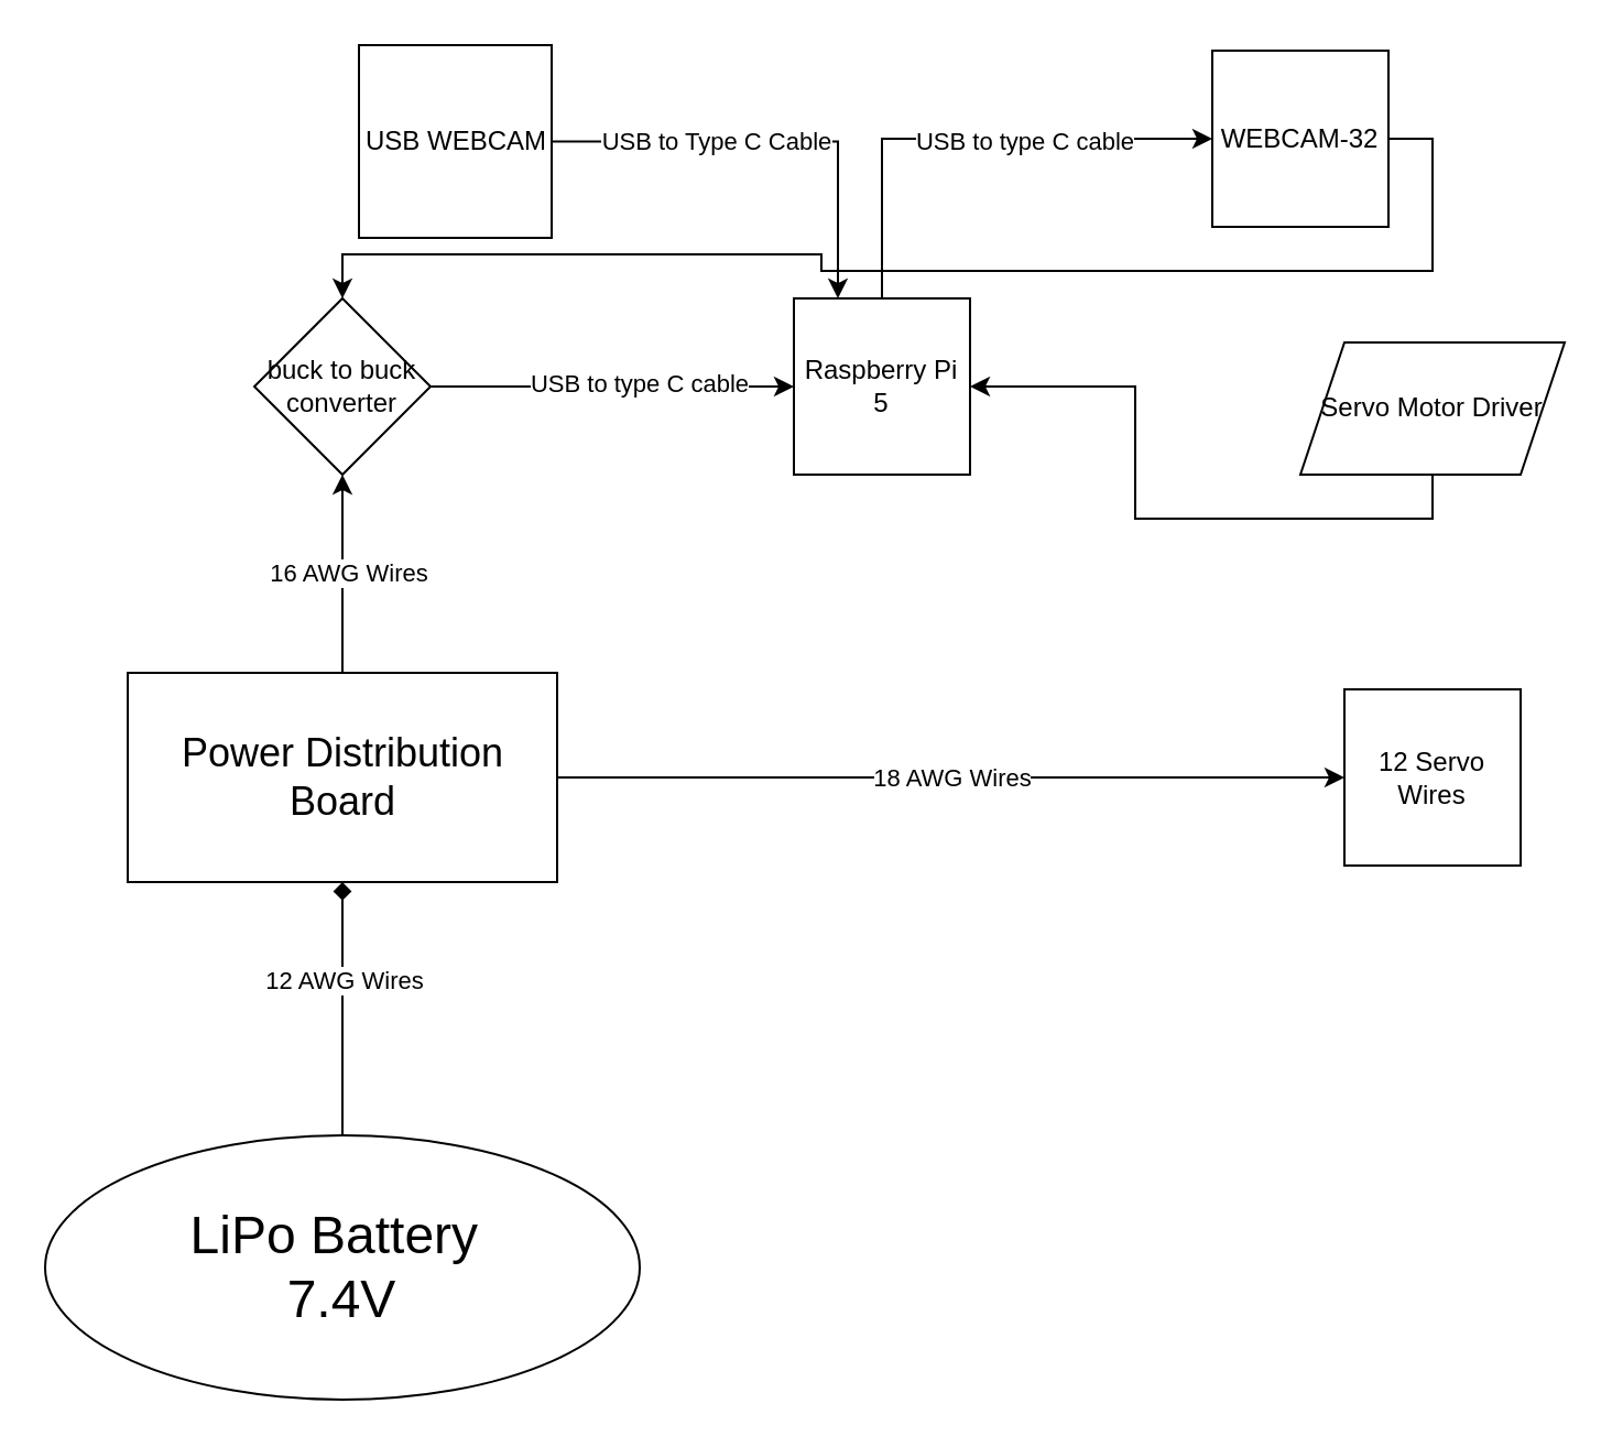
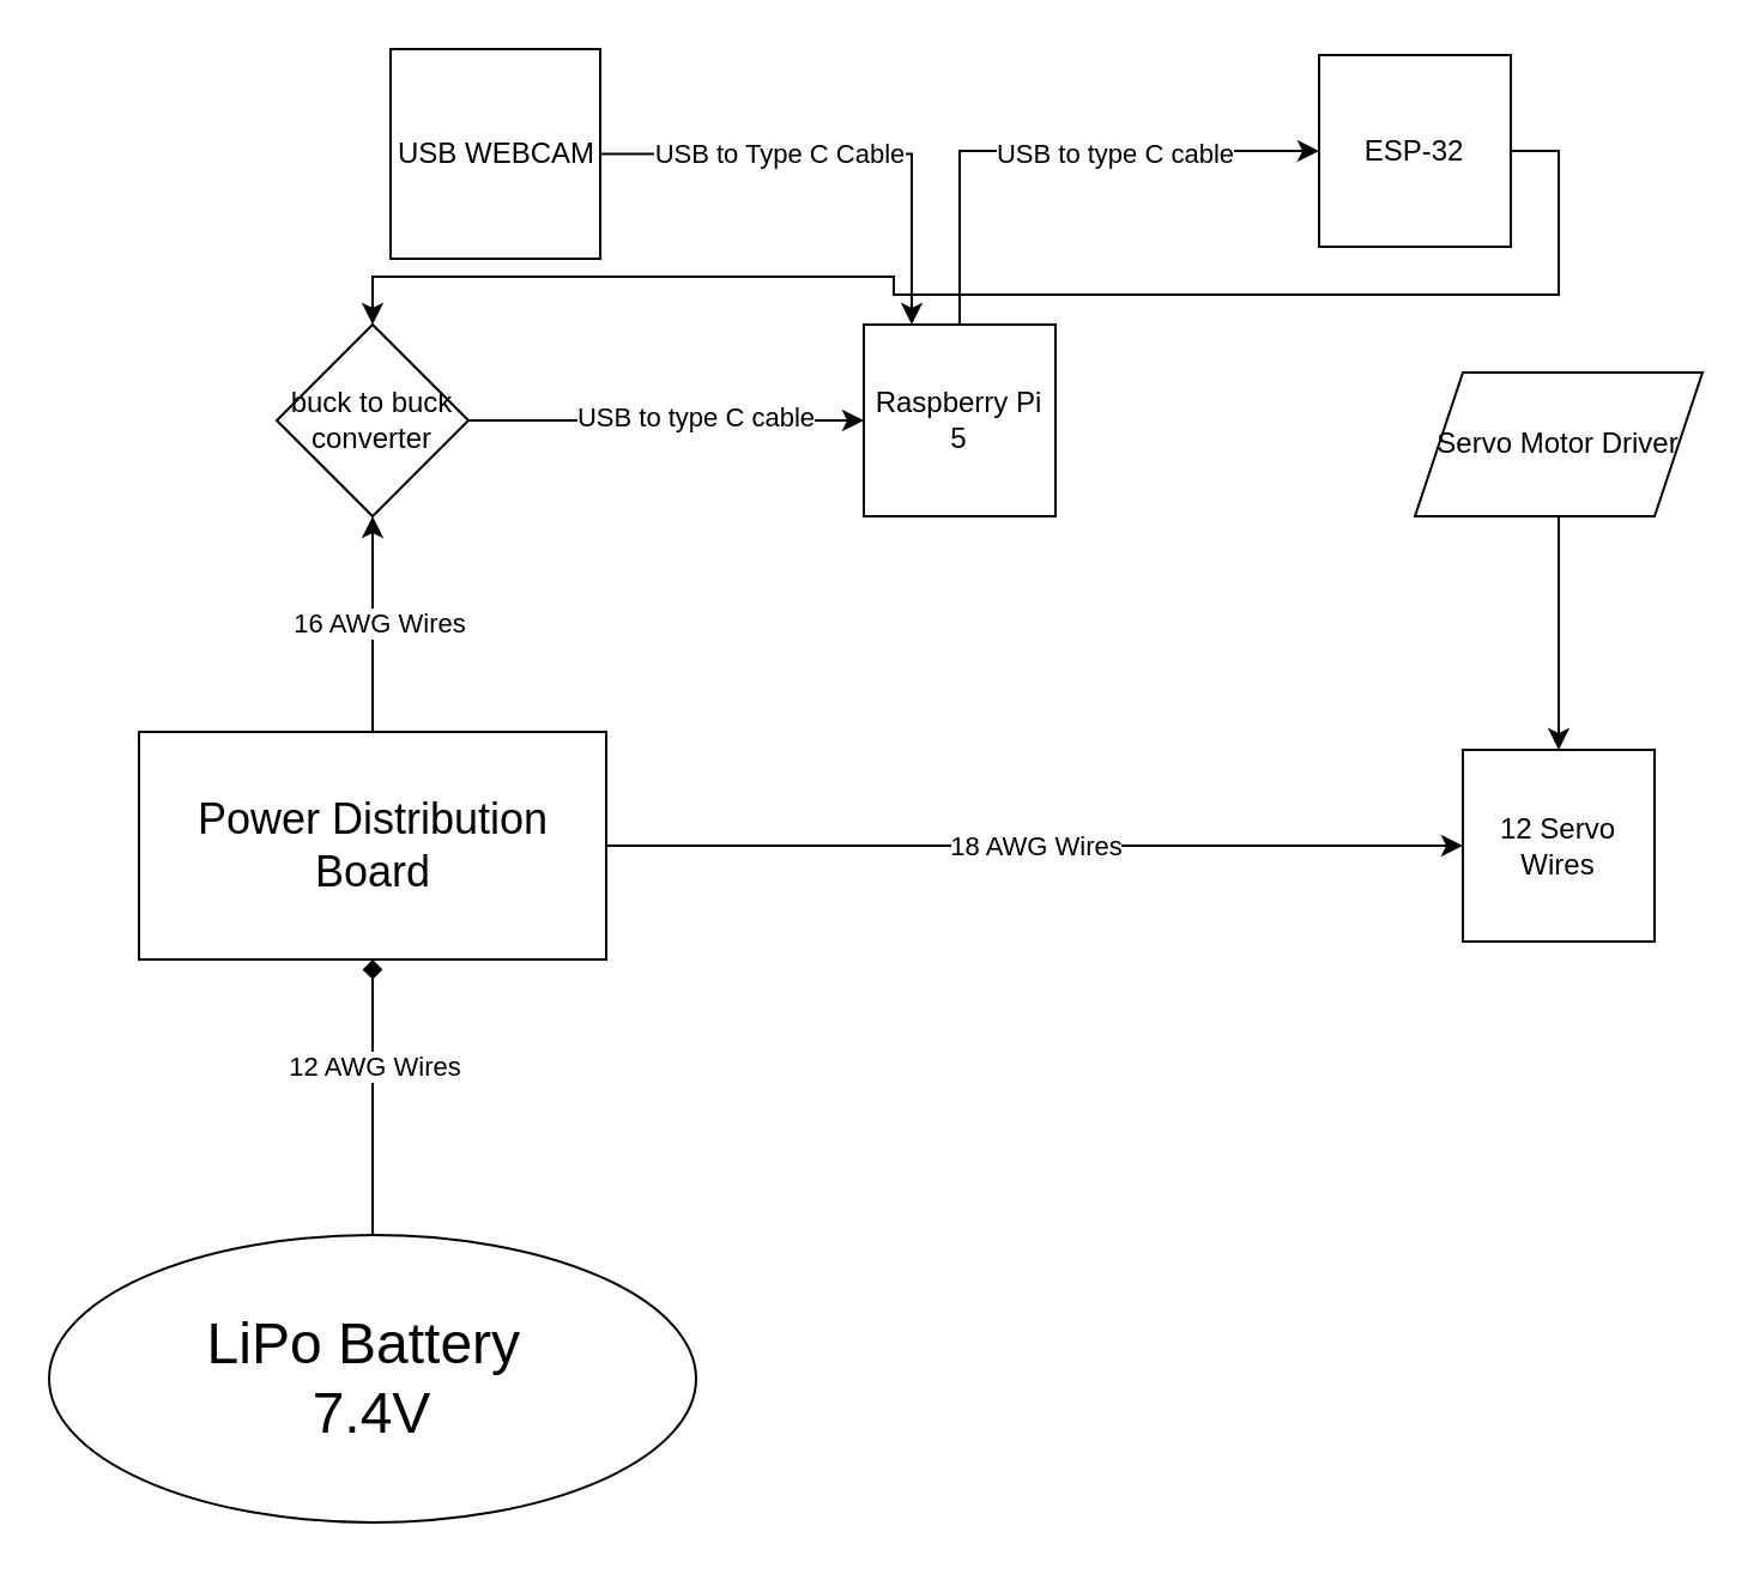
  <mxCell id="0" />
  <mxCell id="1" parent="0" />
  <mxCell id="2" style="edgeStyle=orthogonalEdgeStyle;rounded=0;orthogonalLoop=1;jettySize=auto;html=1;exitX=0.5;exitY=0;exitDx=0;exitDy=0;entryX=0.5;entryY=1;entryDx=0;entryDy=0;endArrow=diamond;" edge="1" parent="1" source="4" target="8"><mxGeometry relative="1" as="geometry" /></mxCell>
  <mxCell id="3" value="12 AWG Wires" style="edgeLabel;html=1;align=center;verticalAlign=middle;resizable=0;points=[];" vertex="1" connectable="0" parent="2"><mxGeometry x="0.228" relative="1" as="geometry"><mxPoint as="offset" /></mxGeometry></mxCell>
  <mxCell id="4" value="&lt;font style=&quot;font-size: 24px;&quot;&gt;LiPo Battery&amp;nbsp;&lt;br&gt;7.4V&lt;/font&gt;" style="ellipse;whiteSpace=wrap;html=1;" vertex="1" parent="1"><mxGeometry x="20" y="515" width="270" height="120" as="geometry" /></mxCell>
  <mxCell id="5" style="edgeStyle=orthogonalEdgeStyle;rounded=0;orthogonalLoop=1;jettySize=auto;html=1;entryX=0.5;entryY=1;entryDx=0;entryDy=0;" edge="1" parent="1" source="8" target="11"><mxGeometry relative="1" as="geometry" /></mxCell>
  <mxCell id="6" value="16 AWG Wires" style="edgeLabel;html=1;align=center;verticalAlign=middle;resizable=0;points=[];" vertex="1" connectable="0" parent="5"><mxGeometry x="0.013" y="-2" relative="1" as="geometry"><mxPoint as="offset" /></mxGeometry></mxCell>
  <mxCell id="7" value="18 AWG Wires" style="edgeStyle=orthogonalEdgeStyle;rounded=0;orthogonalLoop=1;jettySize=auto;html=1;exitX=1;exitY=0.5;exitDx=0;exitDy=0;entryX=0;entryY=0.5;entryDx=0;entryDy=0;" edge="1" parent="1" source="8" target="19"><mxGeometry relative="1" as="geometry" /></mxCell>
  <mxCell id="8" value="&lt;font style=&quot;font-size: 18px;&quot;&gt;Power Distribution Board&lt;/font&gt;" style="rounded=0;whiteSpace=wrap;html=1;" vertex="1" parent="1"><mxGeometry x="57.5" y="305" width="195" height="95" as="geometry" /></mxCell>
  <mxCell id="9" style="edgeStyle=orthogonalEdgeStyle;rounded=0;orthogonalLoop=1;jettySize=auto;html=1;exitX=1;exitY=0.5;exitDx=0;exitDy=0;entryX=0;entryY=0.5;entryDx=0;entryDy=0;" edge="1" parent="1" source="11" target="14"><mxGeometry relative="1" as="geometry" /></mxCell>
  <mxCell id="10" value="USB to type C cable" style="edgeLabel;html=1;align=center;verticalAlign=middle;resizable=0;points=[];" vertex="1" connectable="0" parent="9"><mxGeometry x="0.137" y="2" relative="1" as="geometry"><mxPoint as="offset" /></mxGeometry></mxCell>
  <mxCell id="11" value="buck to buck converter" style="rhombus;whiteSpace=wrap;html=1;" vertex="1" parent="1"><mxGeometry x="115" y="135" width="80" height="80" as="geometry" /></mxCell>
  <mxCell id="12" style="edgeStyle=orthogonalEdgeStyle;rounded=0;orthogonalLoop=1;jettySize=auto;html=1;exitX=0.5;exitY=0;exitDx=0;exitDy=0;entryX=0;entryY=0.5;entryDx=0;entryDy=0;" edge="1" parent="1" source="14" target="16"><mxGeometry relative="1" as="geometry" /></mxCell>
  <mxCell id="13" value="USB to type C cable" style="edgeLabel;html=1;align=center;verticalAlign=middle;resizable=0;points=[];" vertex="1" connectable="0" parent="12"><mxGeometry x="0.234" y="-1" relative="1" as="geometry"><mxPoint as="offset" /></mxGeometry></mxCell>
  <mxCell id="14" value="Raspberry Pi 5" style="whiteSpace=wrap;html=1;aspect=fixed;" vertex="1" parent="1"><mxGeometry x="360" y="135" width="80" height="80" as="geometry" /></mxCell>
  <mxCell id="15" style="edgeStyle=orthogonalEdgeStyle;rounded=0;orthogonalLoop=1;jettySize=auto;html=1;exitX=1;exitY=0.5;exitDx=0;exitDy=0;" edge="1" parent="1" source="16" target="11"><mxGeometry relative="1" as="geometry" /></mxCell>
- <mxCell id="16" value="WEBCAM-32" style="whiteSpace=wrap;html=1;aspect=fixed;" vertex="1" parent="1"><mxGeometry x="550" y="22.5" width="80" height="80" as="geometry" /></mxCell>
- <mxCell id="17" style="edgeStyle=orthogonalEdgeStyle;rounded=0;orthogonalLoop=1;jettySize=auto;html=1;exitX=0.5;exitY=1;exitDx=0;exitDy=0;" edge="1" parent="1" source="18" target="14"><mxGeometry relative="1" as="geometry" /></mxCell>
+ <mxCell id="16" value="ESP-32" style="whiteSpace=wrap;html=1;aspect=fixed;" vertex="1" parent="1"><mxGeometry x="550" y="22.5" width="80" height="80" as="geometry" /></mxCell>
+ <mxCell id="17" style="edgeStyle=orthogonalEdgeStyle;rounded=0;orthogonalLoop=1;jettySize=auto;html=1;exitX=0.5;exitY=1;exitDx=0;exitDy=0;entryX=0.5;entryY=0;entryDx=0;entryDy=0;" edge="1" parent="1" source="18" target="19"><mxGeometry relative="1" as="geometry" /></mxCell>
  <mxCell id="18" value="Servo Motor Driver" style="shape=parallelogram;perimeter=parallelogramPerimeter;whiteSpace=wrap;html=1;fixedSize=1;" vertex="1" parent="1"><mxGeometry x="590" y="155" width="120" height="60" as="geometry" /></mxCell>
  <mxCell id="19" value="12 Servo Wires" style="whiteSpace=wrap;html=1;aspect=fixed;" vertex="1" parent="1"><mxGeometry x="610" y="312.5" width="80" height="80" as="geometry" /></mxCell>
  <mxCell id="20" style="edgeStyle=orthogonalEdgeStyle;rounded=0;orthogonalLoop=1;jettySize=auto;html=1;entryX=0.25;entryY=0;entryDx=0;entryDy=0;" edge="1" parent="1" source="22" target="14"><mxGeometry relative="1" as="geometry" /></mxCell>
  <mxCell id="21" value="USB to Type C Cable" style="edgeLabel;html=1;align=center;verticalAlign=middle;resizable=0;points=[];" vertex="1" connectable="0" parent="20"><mxGeometry x="-0.262" relative="1" as="geometry"><mxPoint as="offset" /></mxGeometry></mxCell>
  <mxCell id="22" value="USB WEBCAM" style="whiteSpace=wrap;html=1;aspect=fixed;" vertex="1" parent="1"><mxGeometry x="162.5" y="20" width="87.5" height="87.5" as="geometry" /></mxCell>
